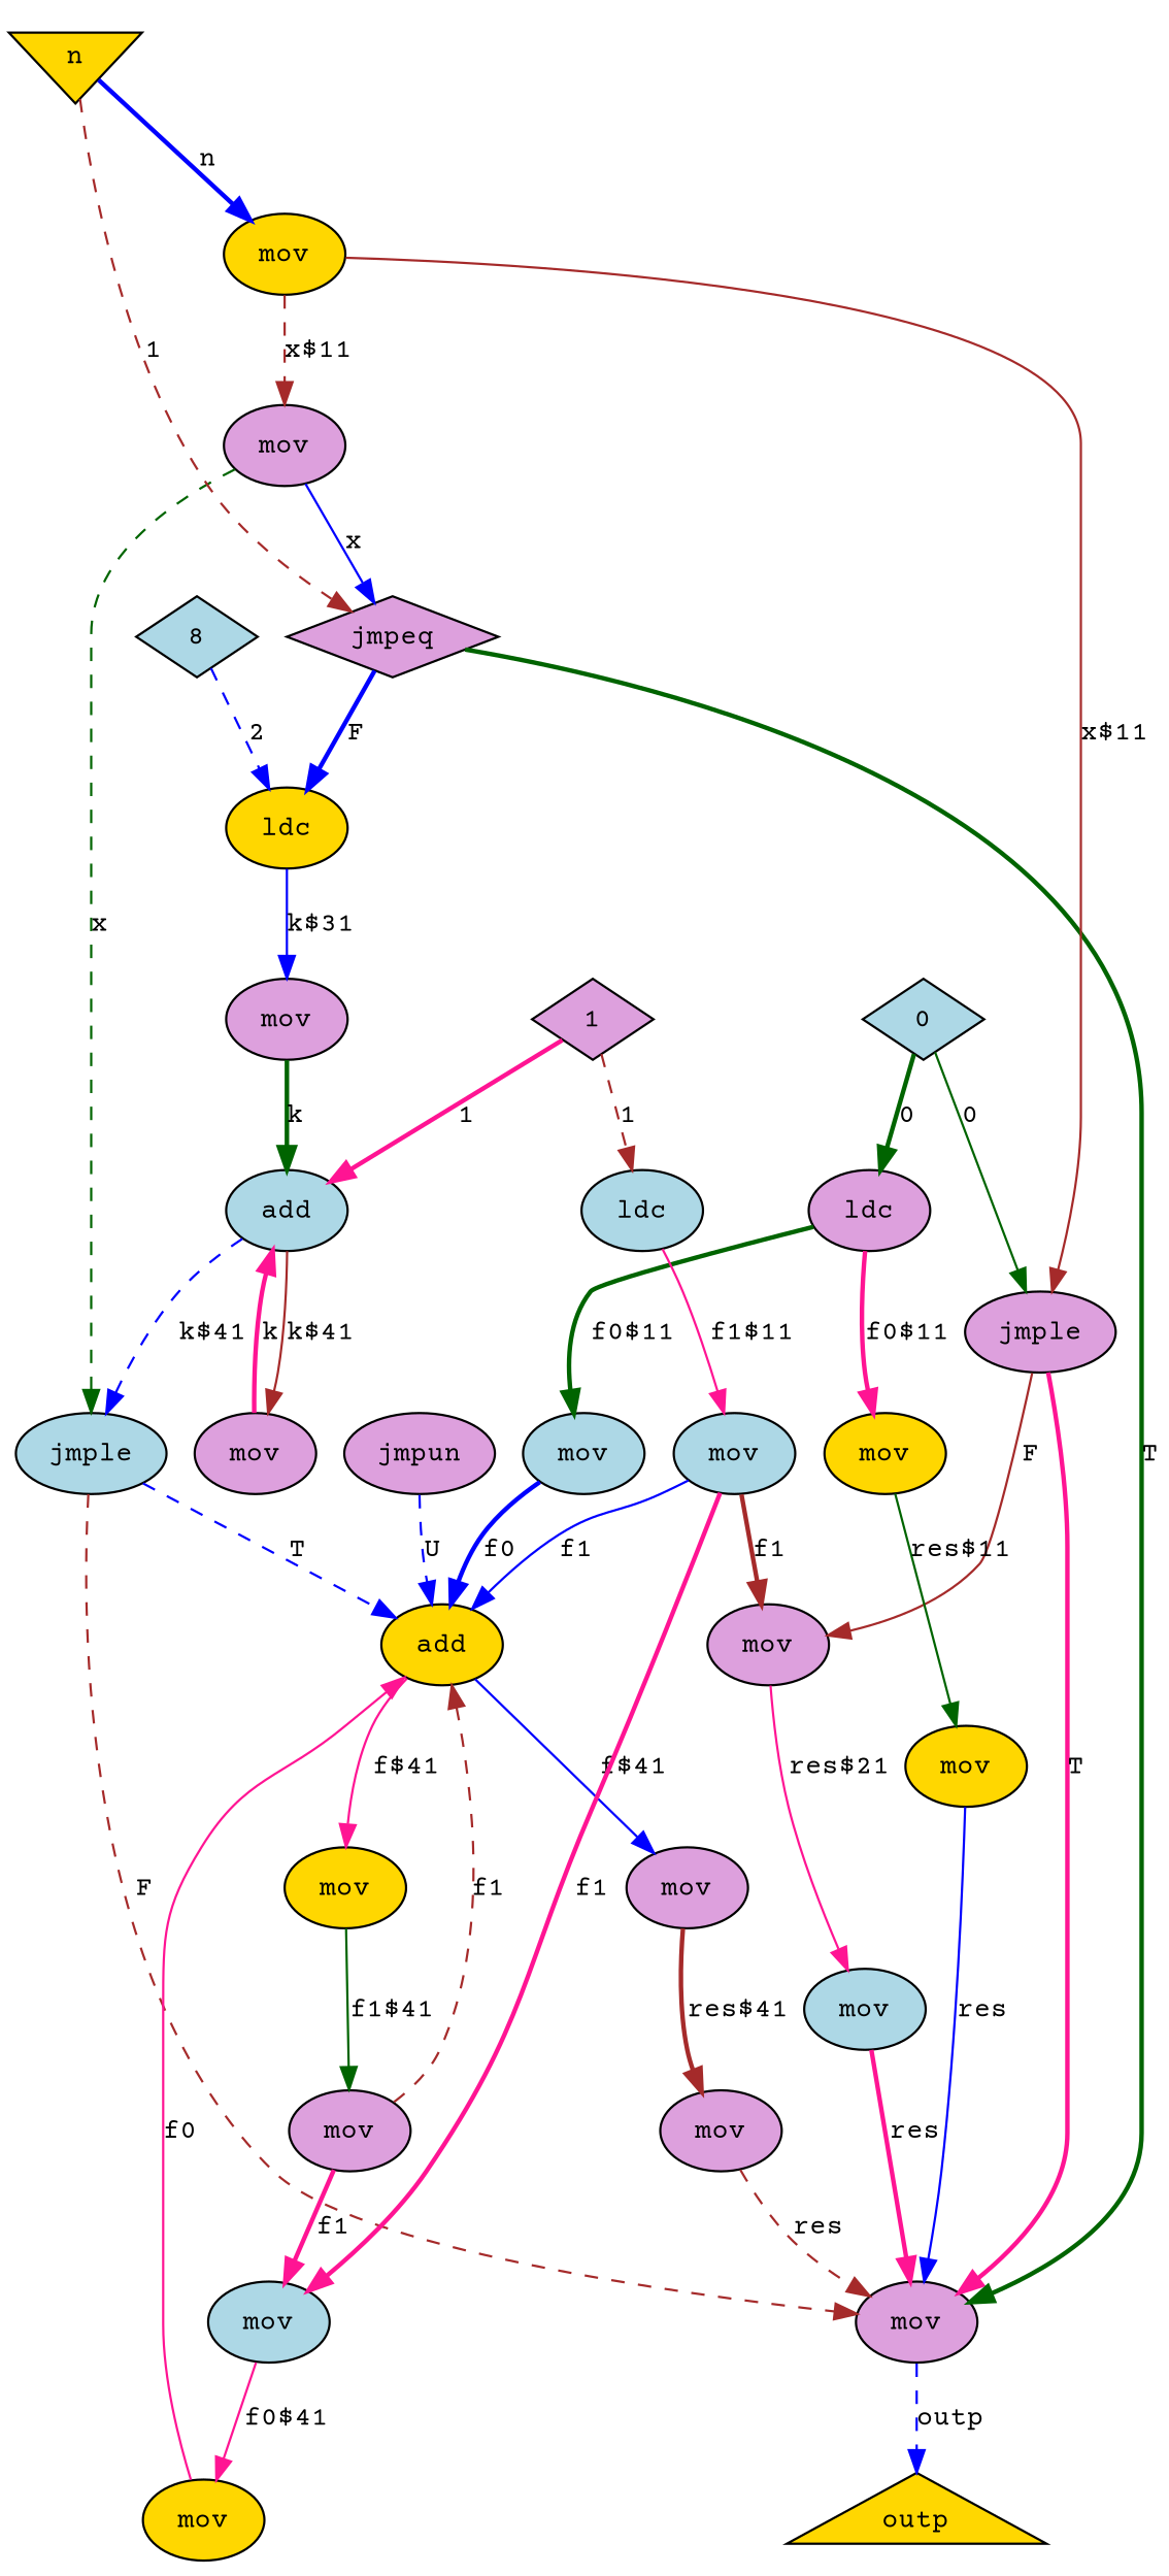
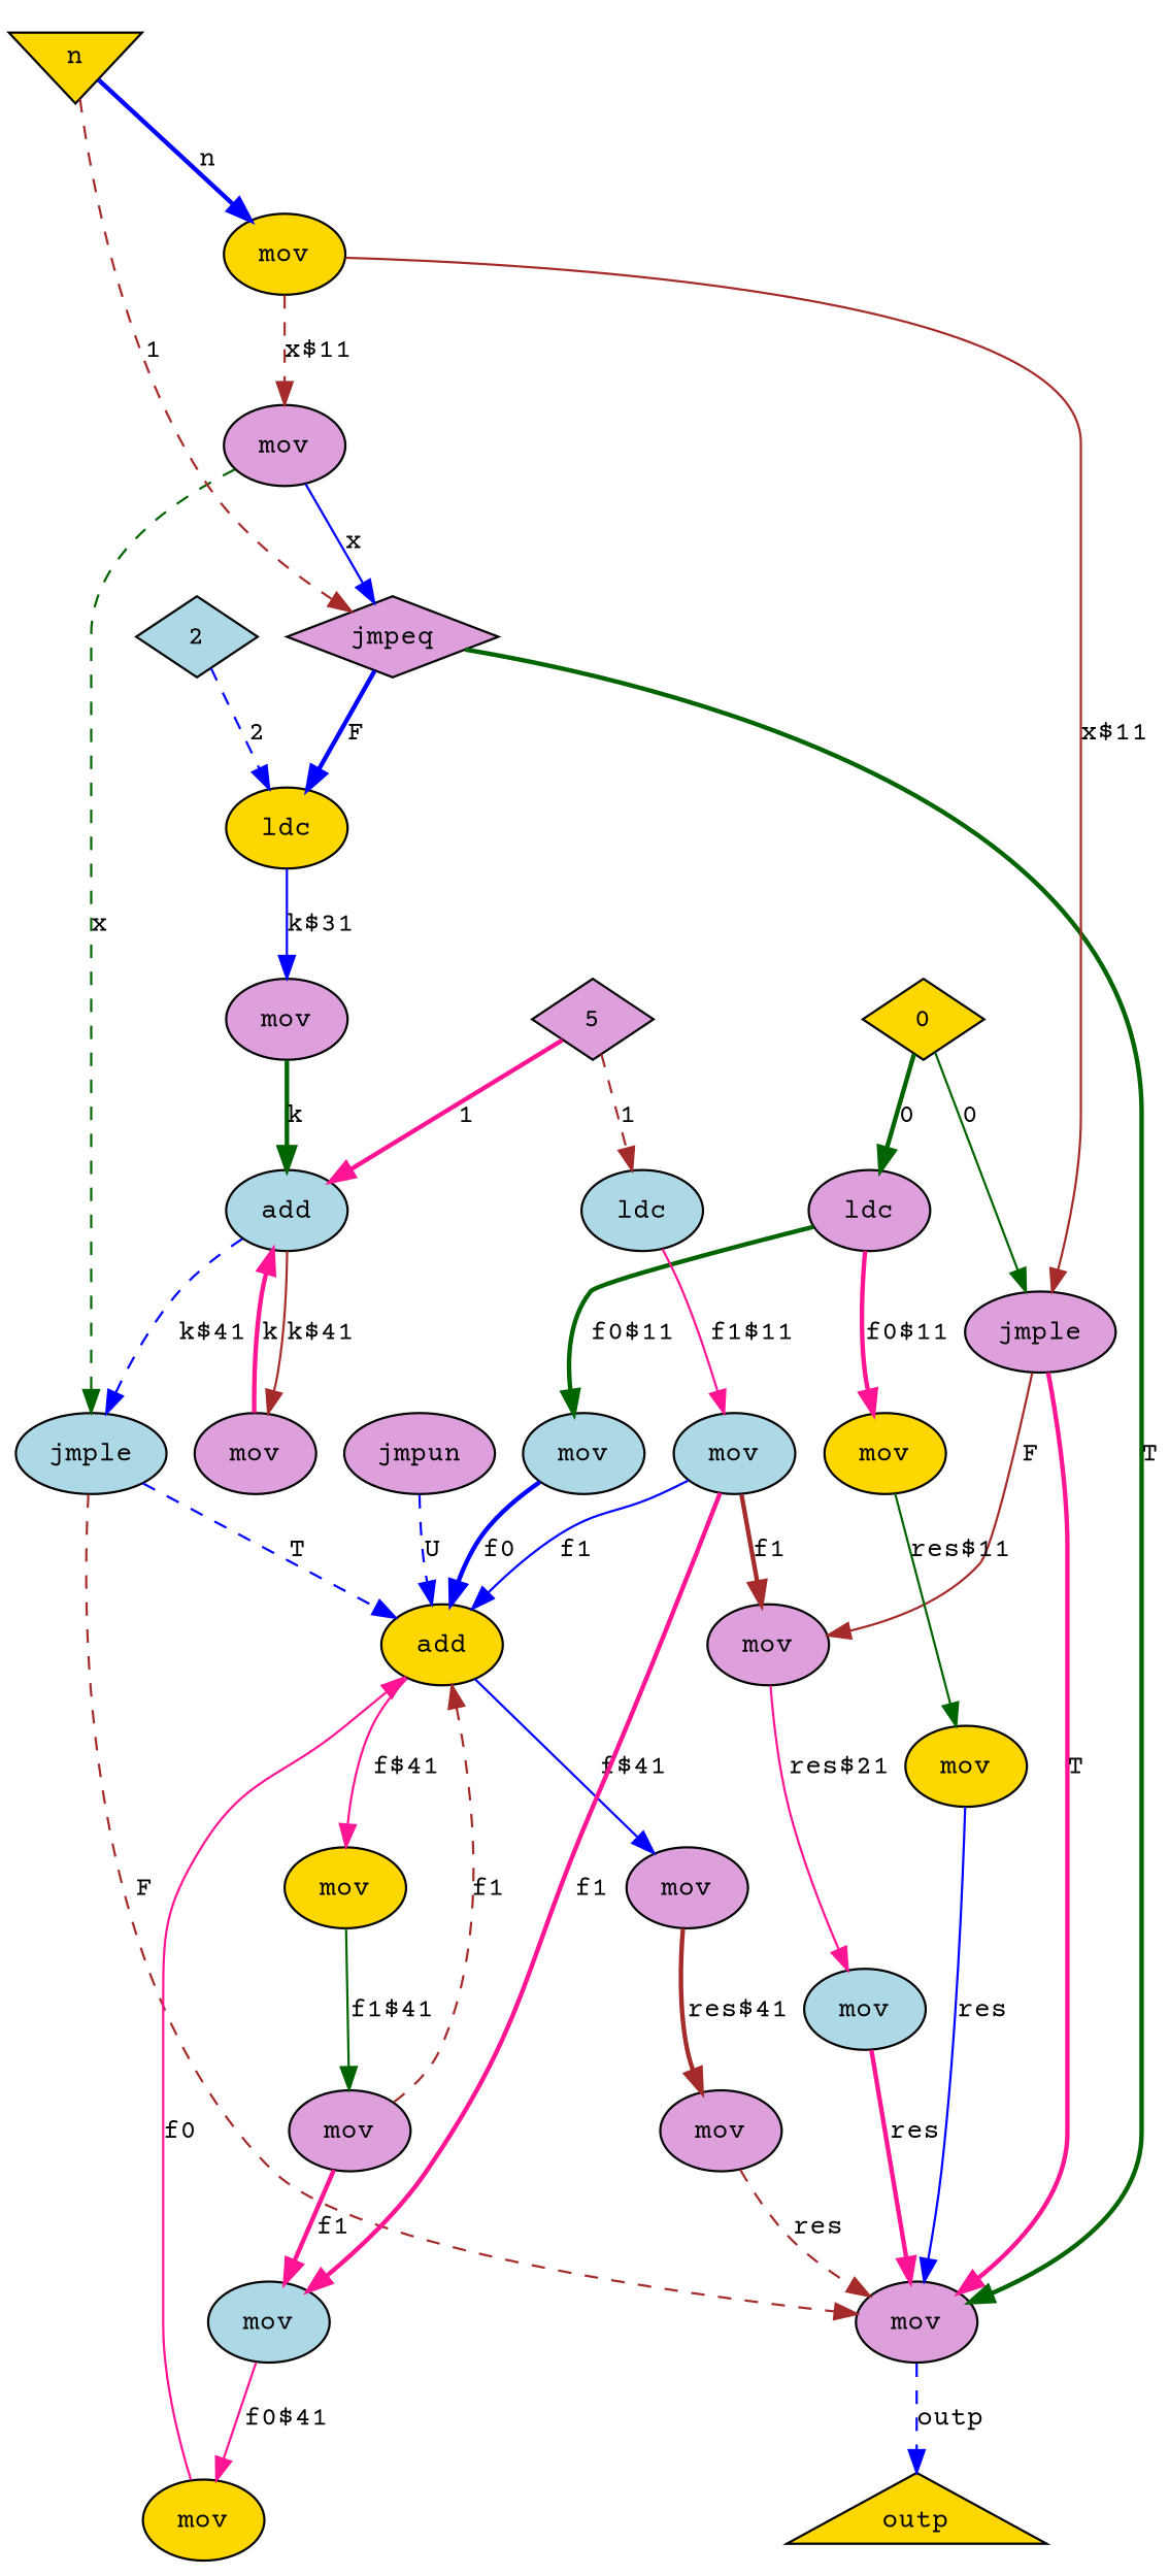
  digraph {
    fontname="Courier Prime"
    nodesep=0.175
    rankdir=TB
    node [argix=-1 dataspec=na fillcolor=plum fontname="Courier Prime" fontsize=12 ntype=operation shape=ellipse style=filled]
    edge [argix=-1 color=blue dataspec=u32 etype=D fontname="Courier Prime" fontsize=12 order=1 style=solid vtype=localvar]
    n1 [fillcolor=gold label=add]
    n2 [fillcolor=gold label=mov]
    n3 [label=mov]
    n4 [label=mov]
    n5 [label=mov]
    n6 [fillcolor=lightblue label=add]
    n7 [fillcolor=lightblue label=jmple]
    n8 [label=mov]
    n9 [label=mov]
-   n10 [dataspec=u32 fillcolor=lightblue label=0 ntype=constant shape=diamond]
+   n10 [dataspec=u32 fillcolor=gold label=0 ntype=constant shape=diamond]
    n11 [label=jmple]
    n12 [label=ldc]
    n13 [label=mov]
    n14 [fillcolor=gold label=mov]
    n15 [fillcolor=lightblue label=mov]
-   n16 [dataspec=u32 label=1 ntype=constant shape=diamond]
+   n16 [dataspec=u32 label=5 ntype=constant shape=diamond]
    n17 [fillcolor=lightblue label=ldc]
    n18 [label=jmpeq shape=diamond]
    n19 [fillcolor=gold label=ldc]
    n20 [fillcolor=lightblue label=mov]
-   n21 [dataspec=u32 fillcolor=lightblue label=8 ntype=constant shape=diamond]
+   n21 [dataspec=u32 fillcolor=lightblue label=2 ntype=constant shape=diamond]
    n22 [label=mov]
    n23 [argix=0 dataspec=u32 fillcolor=gold label=outp ntype=outvar shape=triangle]
    n24 [fillcolor=lightblue label=mov]
    n25 [label=jmpun]
    n26 [fillcolor=gold label=mov]
    n27 [fillcolor=lightblue label=mov]
    n28 [fillcolor=gold label=mov]
    n29 [label=mov]
    n30 [fillcolor=gold label=mov]
    n31 [argix=0 dataspec=u32 fillcolor=gold label=n ntype=invar shape=invtriangle]
    n1 -> n2 [color=deeppink label="f$41"]
    n1 -> n3 [label="f$41"]
    n2 -> n4 [color=darkgreen label="f1$41"]
    n3 -> n5 [color=brown label="res$41" style=bold]
    n4 -> n1 [color=brown label=f1 style=dashed]
    n4 -> n27 [color=deeppink label=f1 style=bold]
    n5 -> n9 [color=brown label=res style=dashed]
    n6 -> n7 [label="k$41" style=dashed]
    n6 -> n8 [color=brown label="k$41"]
    n7 -> n1 [dataspec=u1 etype=T label=T style=dashed vtype=""]
    n7 -> n9 [color=brown dataspec=u1 etype=F label=F order=2 style=dashed vtype=""]
    n8 -> n6 [color=deeppink label=k style=bold]
    n9 -> n23 [label=outp style=dashed vtype=outarg]
    n10 -> n11 [color=darkgreen label=0 order=2 vtype=globalvar]
    n10 -> n12 [color=darkgreen label=0 style=bold vtype=globalvar]
    n11 -> n9 [color=deeppink dataspec=u1 etype=T label=T style=bold vtype=""]
    n11 -> n13 [color=brown dataspec=u1 etype=F label=F order=2 vtype=""]
    n12 -> n14 [color=deeppink label="f0$11" style=bold]
    n12 -> n15 [color=darkgreen label="f0$11" style=bold]
    n13 -> n24 [color=deeppink label="res$21"]
    n14 -> n26 [color=darkgreen label="res$11"]
    n15 -> n1 [label=f0 order=2 style=bold]
    n16 -> n6 [color=deeppink label=1 order=2 style=bold vtype=globalvar]
    n16 -> n17 [color=brown label=1 style=dashed vtype=globalvar]
    n17 -> n20 [color=deeppink label="f1$11"]
    n18 -> n9 [color=darkgreen dataspec=u1 etype=T label=T style=bold vtype=""]
    n18 -> n19 [dataspec=u1 etype=F label=F order=2 style=bold vtype=""]
    n19 -> n22 [label="k$31"]
    n20 -> n1 [label=f1]
    n20 -> n13 [color=brown label=f1 style=bold]
    n20 -> n27 [color=deeppink label=f1 style=bold]
    n21 -> n19 [label=2 style=dashed vtype=globalvar]
    n22 -> n6 [color=darkgreen label=k style=bold]
    n24 -> n9 [color=deeppink label=res style=bold]
    n25 -> n1 [dataspec=u1 etype=U label=U style=dashed vtype=""]
    n26 -> n9 [label=res]
    n27 -> n30 [color=deeppink label="f0$41"]
    n28 -> n11 [color=brown label="x$11"]
    n28 -> n29 [color=brown label="x$11" style=dashed]
    n29 -> n7 [color=darkgreen label=x order=2 style=dashed]
    n29 -> n18 [label=x]
    n30 -> n1 [color=deeppink label=f0 order=2]
    n31 -> n18 [color=brown label=1 order=2 style=dashed vtype=globalvar]
    n31 -> n28 [label=n style=bold vtype=inarg]
  }
